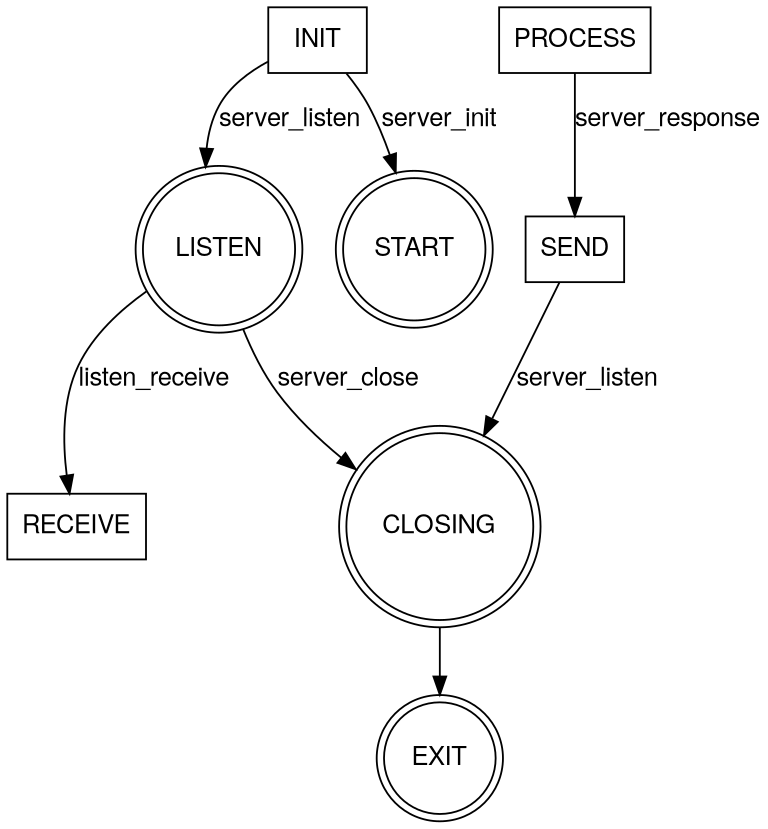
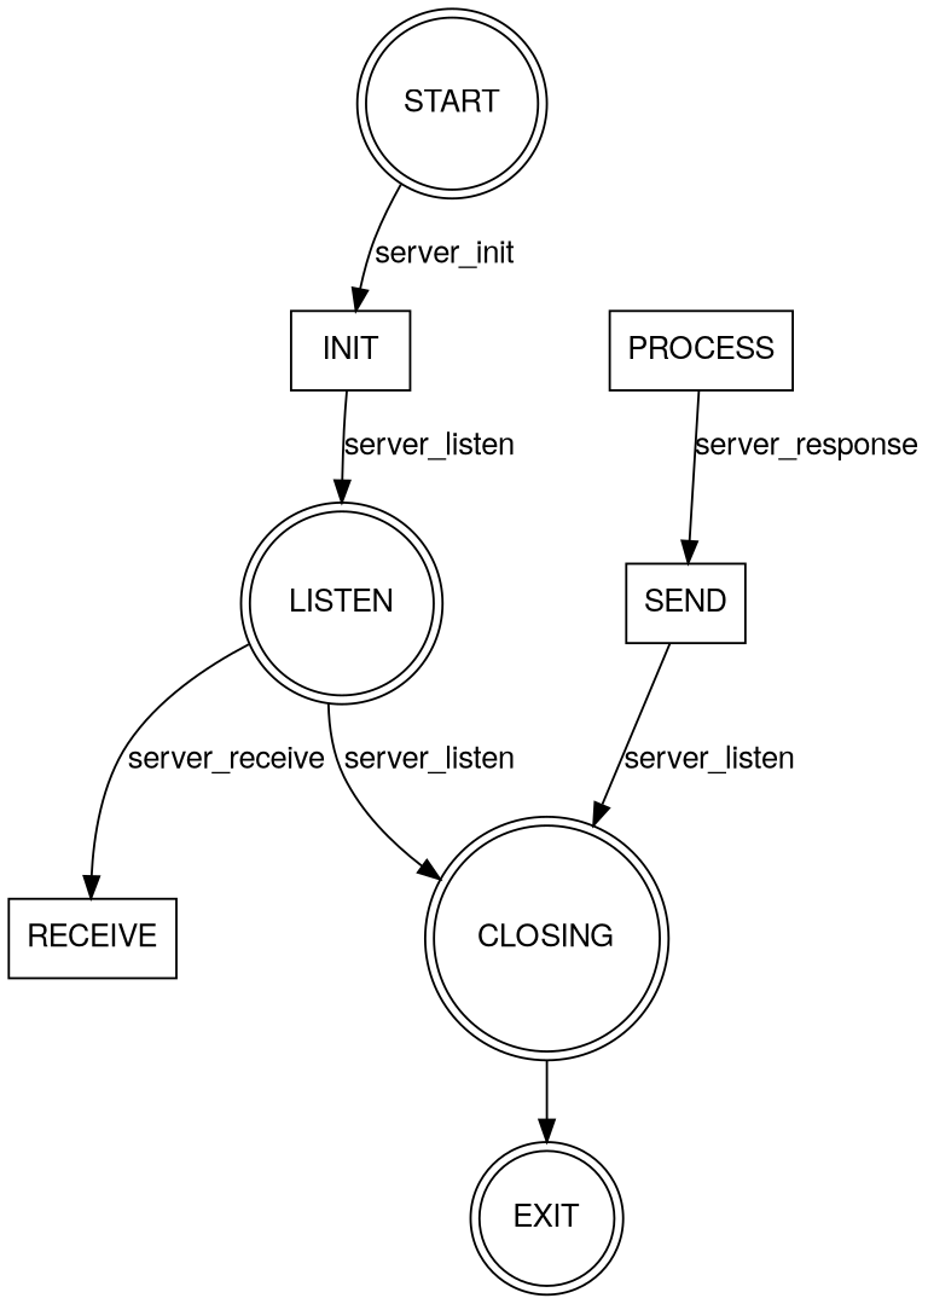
  digraph {
    fontname="Helvetica,Arial,sans-serif"
    rankdir=TB
    node [fontname="Helvetica,Arial,sans-serif" shape=doublecircle]
    edge [fontname="Helvetica,Arial,sans-serif"]
    START
    INIT [shape=box]
    CLOSING
    LISTEN
    EXIT
    RECEIVE [shape=box]
    PROCESS [shape=box]
    SEND [shape=box]
-   INIT -> START [label=server_init]
+   START -> INIT [label=server_init]
    START -> CLOSING [style=invis]
    INIT -> LISTEN [label=server_listen]
    CLOSING -> EXIT
-   LISTEN -> CLOSING [label=server_close]
-   LISTEN -> RECEIVE [label=listen_receive]
+   LISTEN -> CLOSING [label=server_listen]
+   LISTEN -> RECEIVE [label=server_receive]
    PROCESS -> SEND [label=server_response]
    SEND -> CLOSING [label=server_listen]
  }
